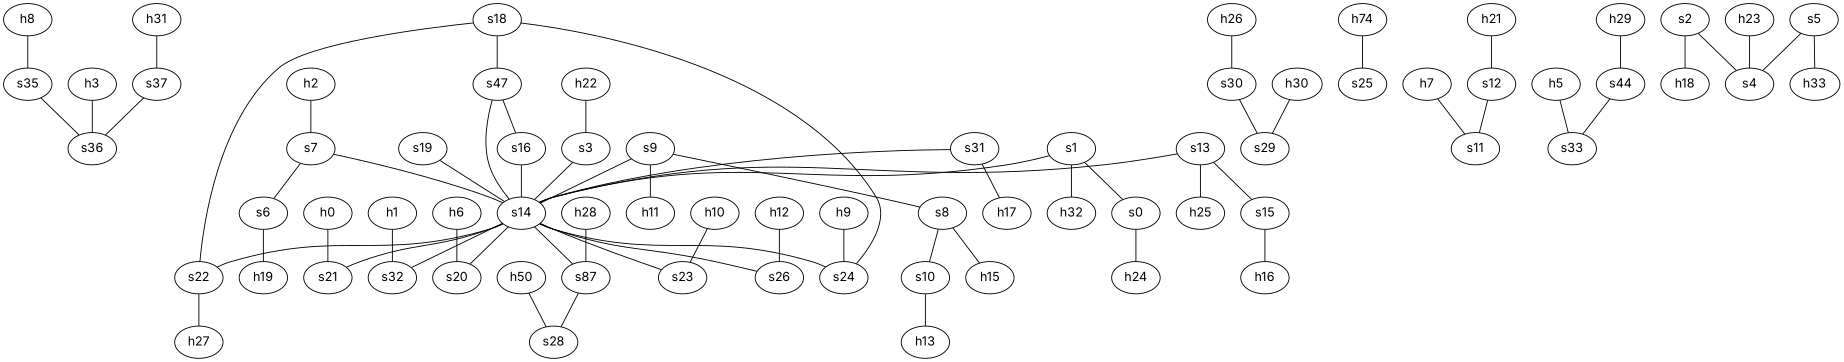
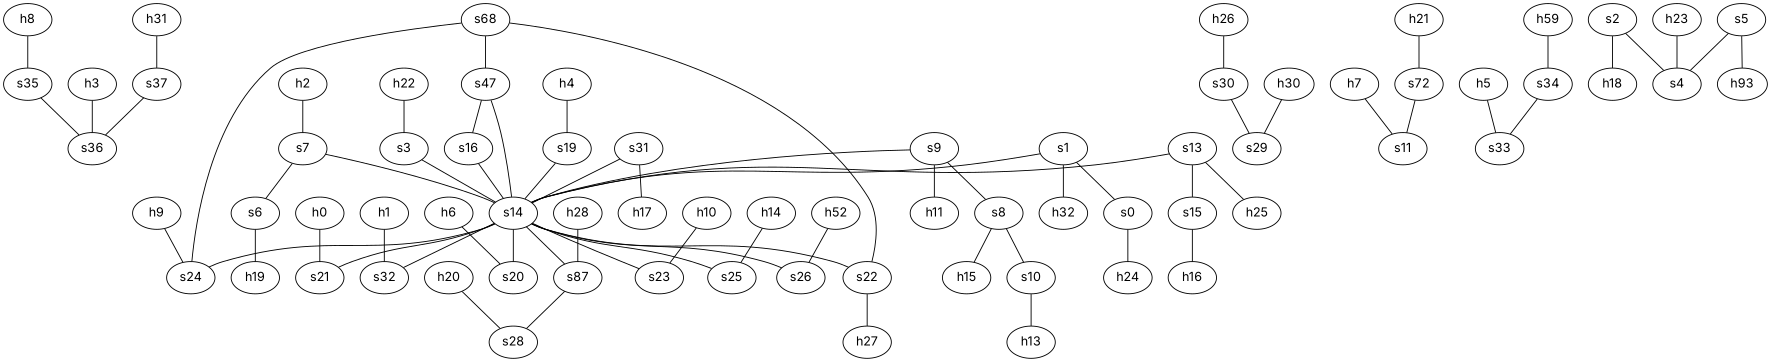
  strict graph {
    fontname=Inter
    node [fontname=Inter type=switch]
    edge [capacity="1Gbps" cost=1 dport=100 fontname=Inter sport=100]
    h8 [ip="10.1.1.0" type=host]
    s35 [ip="11.1.1.10"]
    s36 [ip="11.1.1.37"]
    h9 [ip="10.1.1.1" type=host]
    s24 [ip="11.1.1.33"]
    h26 [ip="10.1.1.2" type=host]
    s30 [ip="11.1.1.26"]
    s29 [ip="11.1.1.36"]
    h2 [ip="10.1.1.3" type=host]
    s7 [ip="11.1.1.6"]
    s14 [ip="11.1.1.23"]
    s6 [ip="11.1.1.7"]
    s21 [ip="11.1.1.30"]
    s32 [ip="11.1.1.25"]
    s20 [ip="11.1.1.29"]
    n16 [ip="11.1.1.32" label=s87]
    s22 [ip="11.1.1.27"]
    s23 [ip="11.1.1.28"]
    s25 [ip="11.1.1.34"]
    s26 [ip="11.1.1.31"]
    h19 [ip="10.1.1.24" type=host]
    h3 [ip="10.1.1.4" type=host]
    h0 [ip="10.1.1.5" type=host]
    h1 [ip="10.1.1.6" type=host]
    h6 [ip="10.1.1.7" type=host]
    h7 [ip="10.1.1.8" type=host]
    s11 [ip="11.1.1.18"]
+   h4 [ip="10.1.1.9" type=host]
    s19 [ip="11.1.1.14"]
    h5 [ip="10.1.1.10" type=host]
    s33 [ip="11.1.1.24"]
    h23 [ip="10.1.1.11" type=host]
    s4 [ip="11.1.1.9"]
    h22 [ip="10.1.1.12" type=host]
    s3 [ip="11.1.1.2"]
    s2 [ip="11.1.1.3"]
    h18 [ip="10.1.1.23" type=host]
    h21 [ip="10.1.1.13" type=host]
-   s12 [ip="11.1.1.17"]
+   s12 [ip="11.1.1.17" label=s72]
    s9 [ip="11.1.1.0"]
    s8 [ip="11.1.1.1"]
    h11 [ip="10.1.1.26" type=host]
    s10 [ip="11.1.1.19"]
    h15 [ip="10.1.1.30" type=host]
    h13 [ip="10.1.1.28" type=host]
    s28 [ip="11.1.1.35"]
    h27 [ip="10.1.1.33" type=host]
-   h29 [ip="10.1.1.14" type=host]
-   s34 [ip="11.1.1.11" label=s44]
+   h29 [ip="10.1.1.14" type=host label=h59]
+   s34 [ip="11.1.1.11"]
    h28 [ip="10.1.1.15" type=host]
    s1 [ip="11.1.1.4"]
    s0 [ip="11.1.1.5"]
    h32 [ip="10.1.1.18" type=host]
    h24 [ip="10.1.1.22" type=host]
    s5 [ip="11.1.1.8"]
-   h33 [ip="10.1.1.19" type=host]
-   h20 [ip="10.1.1.16" type=host label=h50]
+   h33 [ip="10.1.1.19" type=host label=h93]
+   h20 [ip="10.1.1.16" type=host]
    h31 [ip="10.1.1.17" type=host]
    s37 [ip="11.1.1.12"]
    s31 [ip="11.1.1.13"]
    h17 [ip="10.1.1.32" type=host]
-   s18 [ip="11.1.1.15"]
+   s18 [ip="11.1.1.15" label=s68]
    n63 [ip="11.1.1.20" label=s47]
    s16 [ip="11.1.1.21"]
    s13 [ip="11.1.1.16"]
    h25 [ip="10.1.1.21" type=host]
    s15 [ip="11.1.1.22"]
    h16 [ip="10.1.1.31" type=host]
    h30 [ip="10.1.1.20" type=host]
    h10 [ip="10.1.1.25" type=host]
-   h12 [ip="10.1.1.27" type=host]
-   h14 [ip="10.1.1.29" type=host label=h74]
+   h12 [ip="10.1.1.27" type=host label=h52]
+   h14 [ip="10.1.1.29" type=host]
    h8 -- s35
    s35 -- s36 [capacity="100Mbps" dport=0 sport=0]
    h9 -- s24
    h26 -- s30
    s30 -- s29 [capacity="100Mbps" dport=0 sport=0]
    h2 -- s7
    s7 -- s14 [dport=0 sport=4]
    s7 -- s6 [capacity="100Mbps" dport=0 sport=0]
    s14 -- s24 [dport=0 sport=11]
    s14 -- s21 [dport=0 sport=8]
    s14 -- s32 [dport=17 sport=0]
    s14 -- s20 [dport=0 sport=6]
    s14 -- n16 [capacity="100Mbps" dport=15 sport=0]
    s14 -- s22 [dport=0 sport=9]
    s14 -- s23 [dport=0 sport=10]
+   s14 -- s25 [dport=0 sport=12]
    s14 -- s26 [dport=0 sport=14]
    s6 -- h19
    n16 -- s28 [capacity="100Mbps" dport=0 sport=0]
    s22 -- h27
    h3 -- s36
    h0 -- s21
    h1 -- s32
    h6 -- s20
    h7 -- s11
+   h4 -- s19
    s19 -- s14 [dport=0 sport=5]
    h5 -- s33
    h23 -- s4
    h22 -- s3
    s3 -- s14 [dport=0 sport=3]
    s2 -- s4 [capacity="100Mbps" dport=0 sport=0]
    s2 -- h18
    h21 -- s12
    s12 -- s11 [capacity="100Mbps" dport=0 sport=0]
    s9 -- s14 [dport=0 sport=7]
    s9 -- s8 [dport=0 sport=0]
    s9 -- h11
    s8 -- s10 [capacity="100Mbps" dport=0 sport=0]
    s8 -- h15
    s10 -- h13
    h29 -- s34
    s34 -- s33 [capacity="100Mbps" dport=0 sport=0]
    h28 -- n16
    s1 -- s14 [dport=0 sport=13]
    s1 -- s0 [capacity="100Mbps" dport=0 sport=0]
    s1 -- h32
    s0 -- h24
    s5 -- s4 [capacity="100Mbps" dport=0 sport=0]
    s5 -- h33
    h20 -- s28
    h31 -- s37
    s37 -- s36 [capacity="100Mbps" dport=0 sport=0]
    s31 -- s14 [dport=16 sport=0]
    s31 -- h17
    s18 -- s24 [dport=0 sport=0]
    s18 -- s22 [dport=0 sport=1]
    s18 -- n63 [dport=0 sport=1]
    n63 -- s14 [dport=2 sport=3]
    n63 -- s16 [dport=1 sport=0]
    s16 -- s14 [dport=0 sport=0]
    s13 -- s14 [dport=0 sport=0]
    s13 -- h25
    s13 -- s15 [capacity="100Mbps" dport=0 sport=0]
    s15 -- h16
    h30 -- s29
    h10 -- s23
    h12 -- s26
    h14 -- s25
  }
